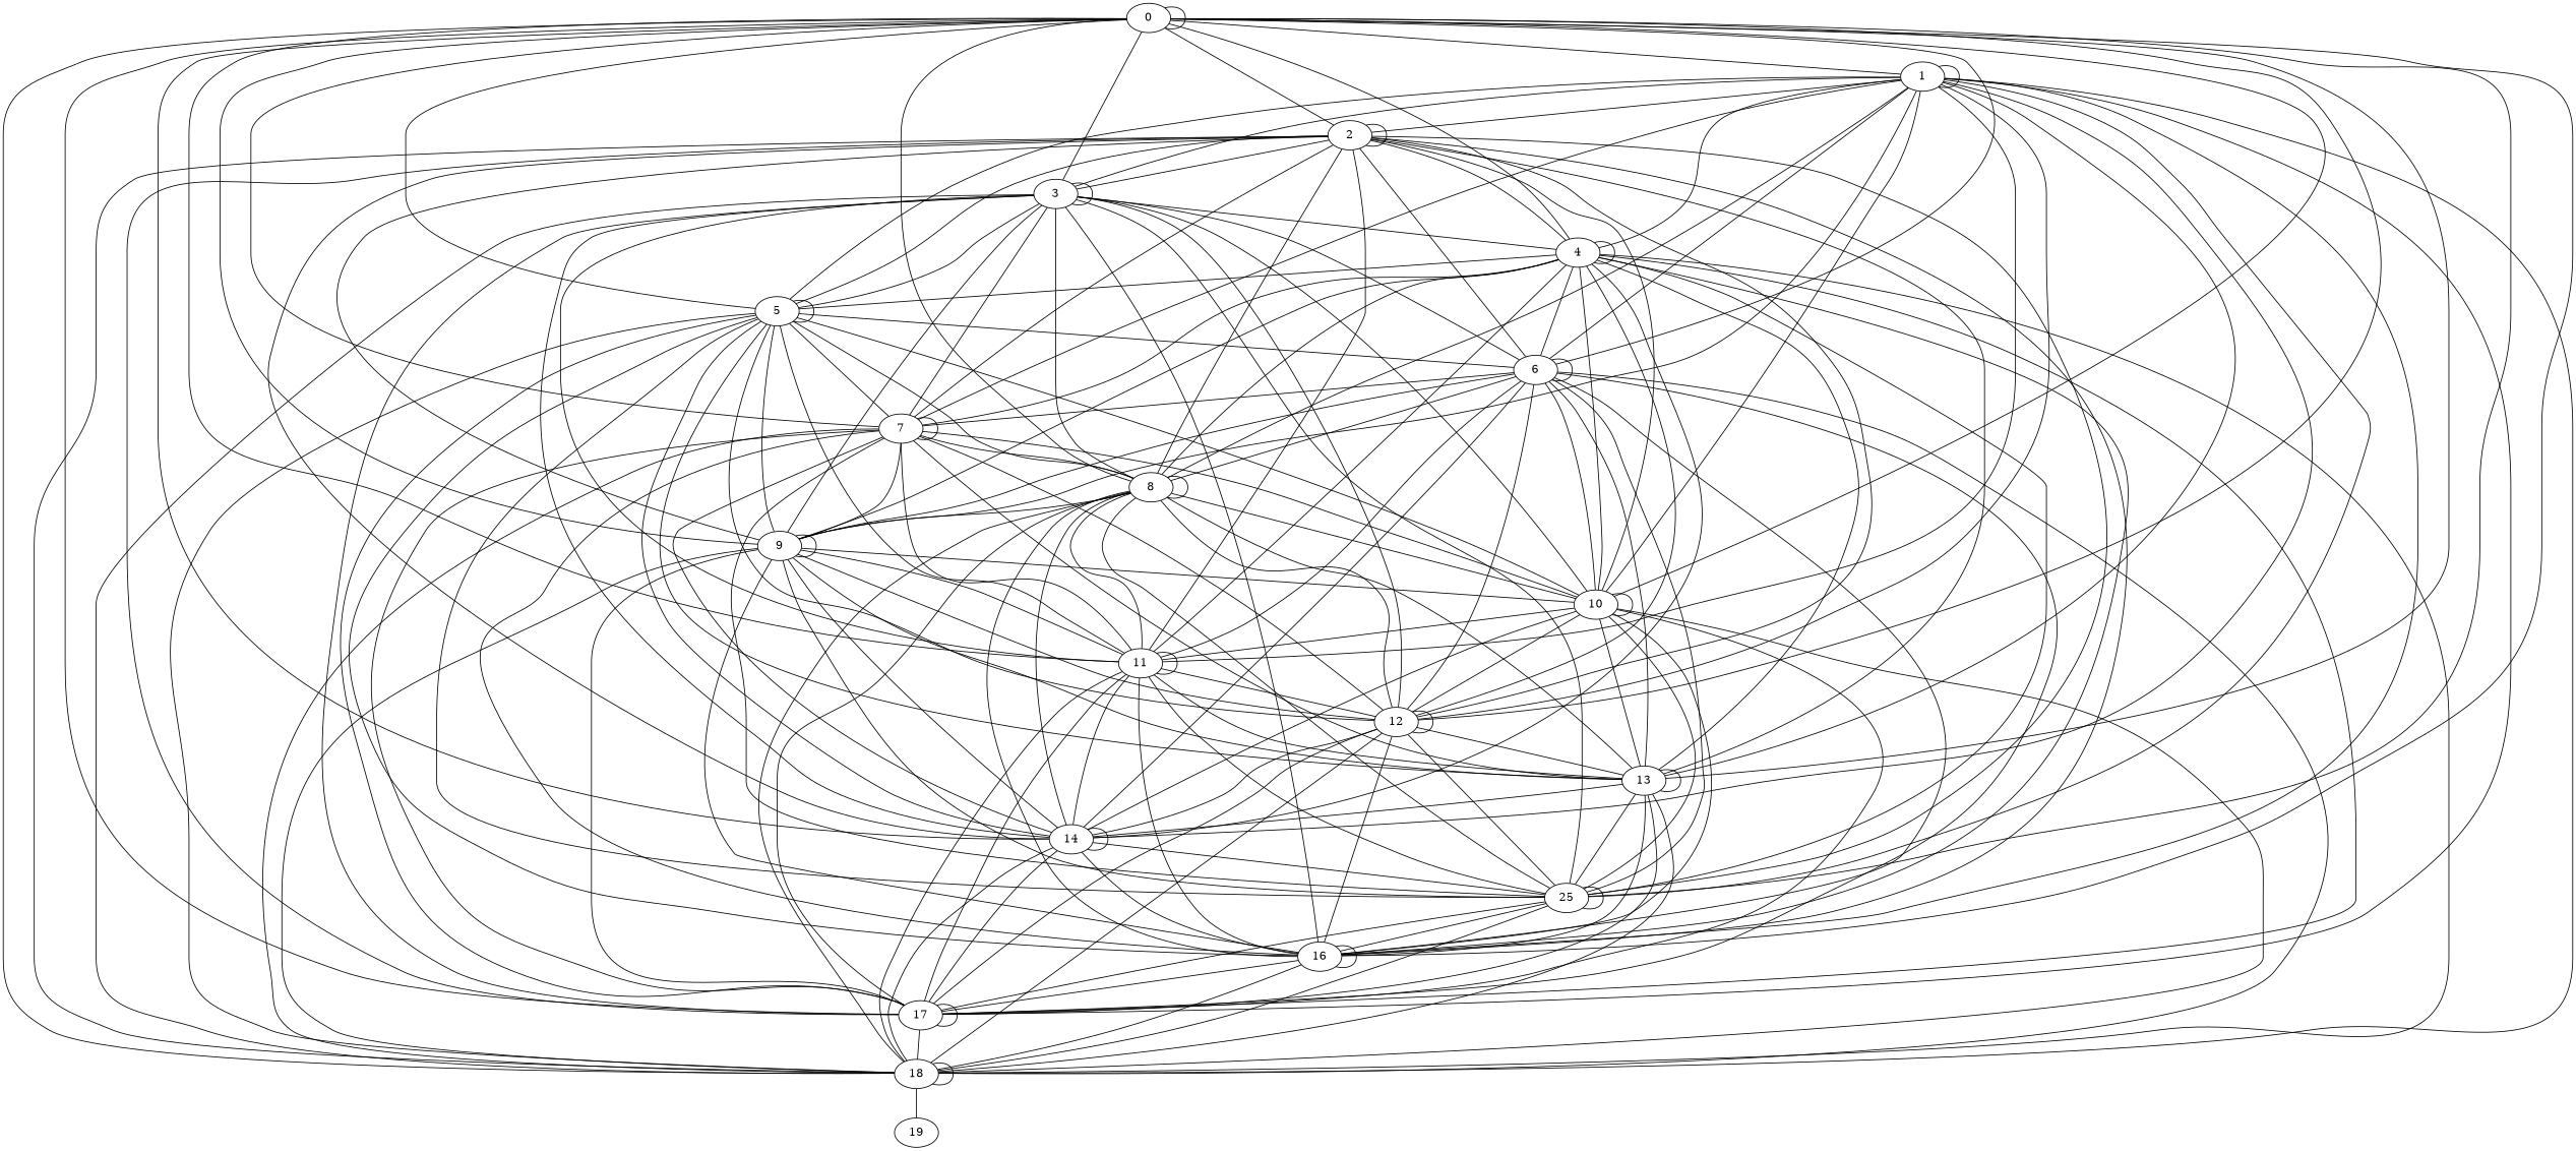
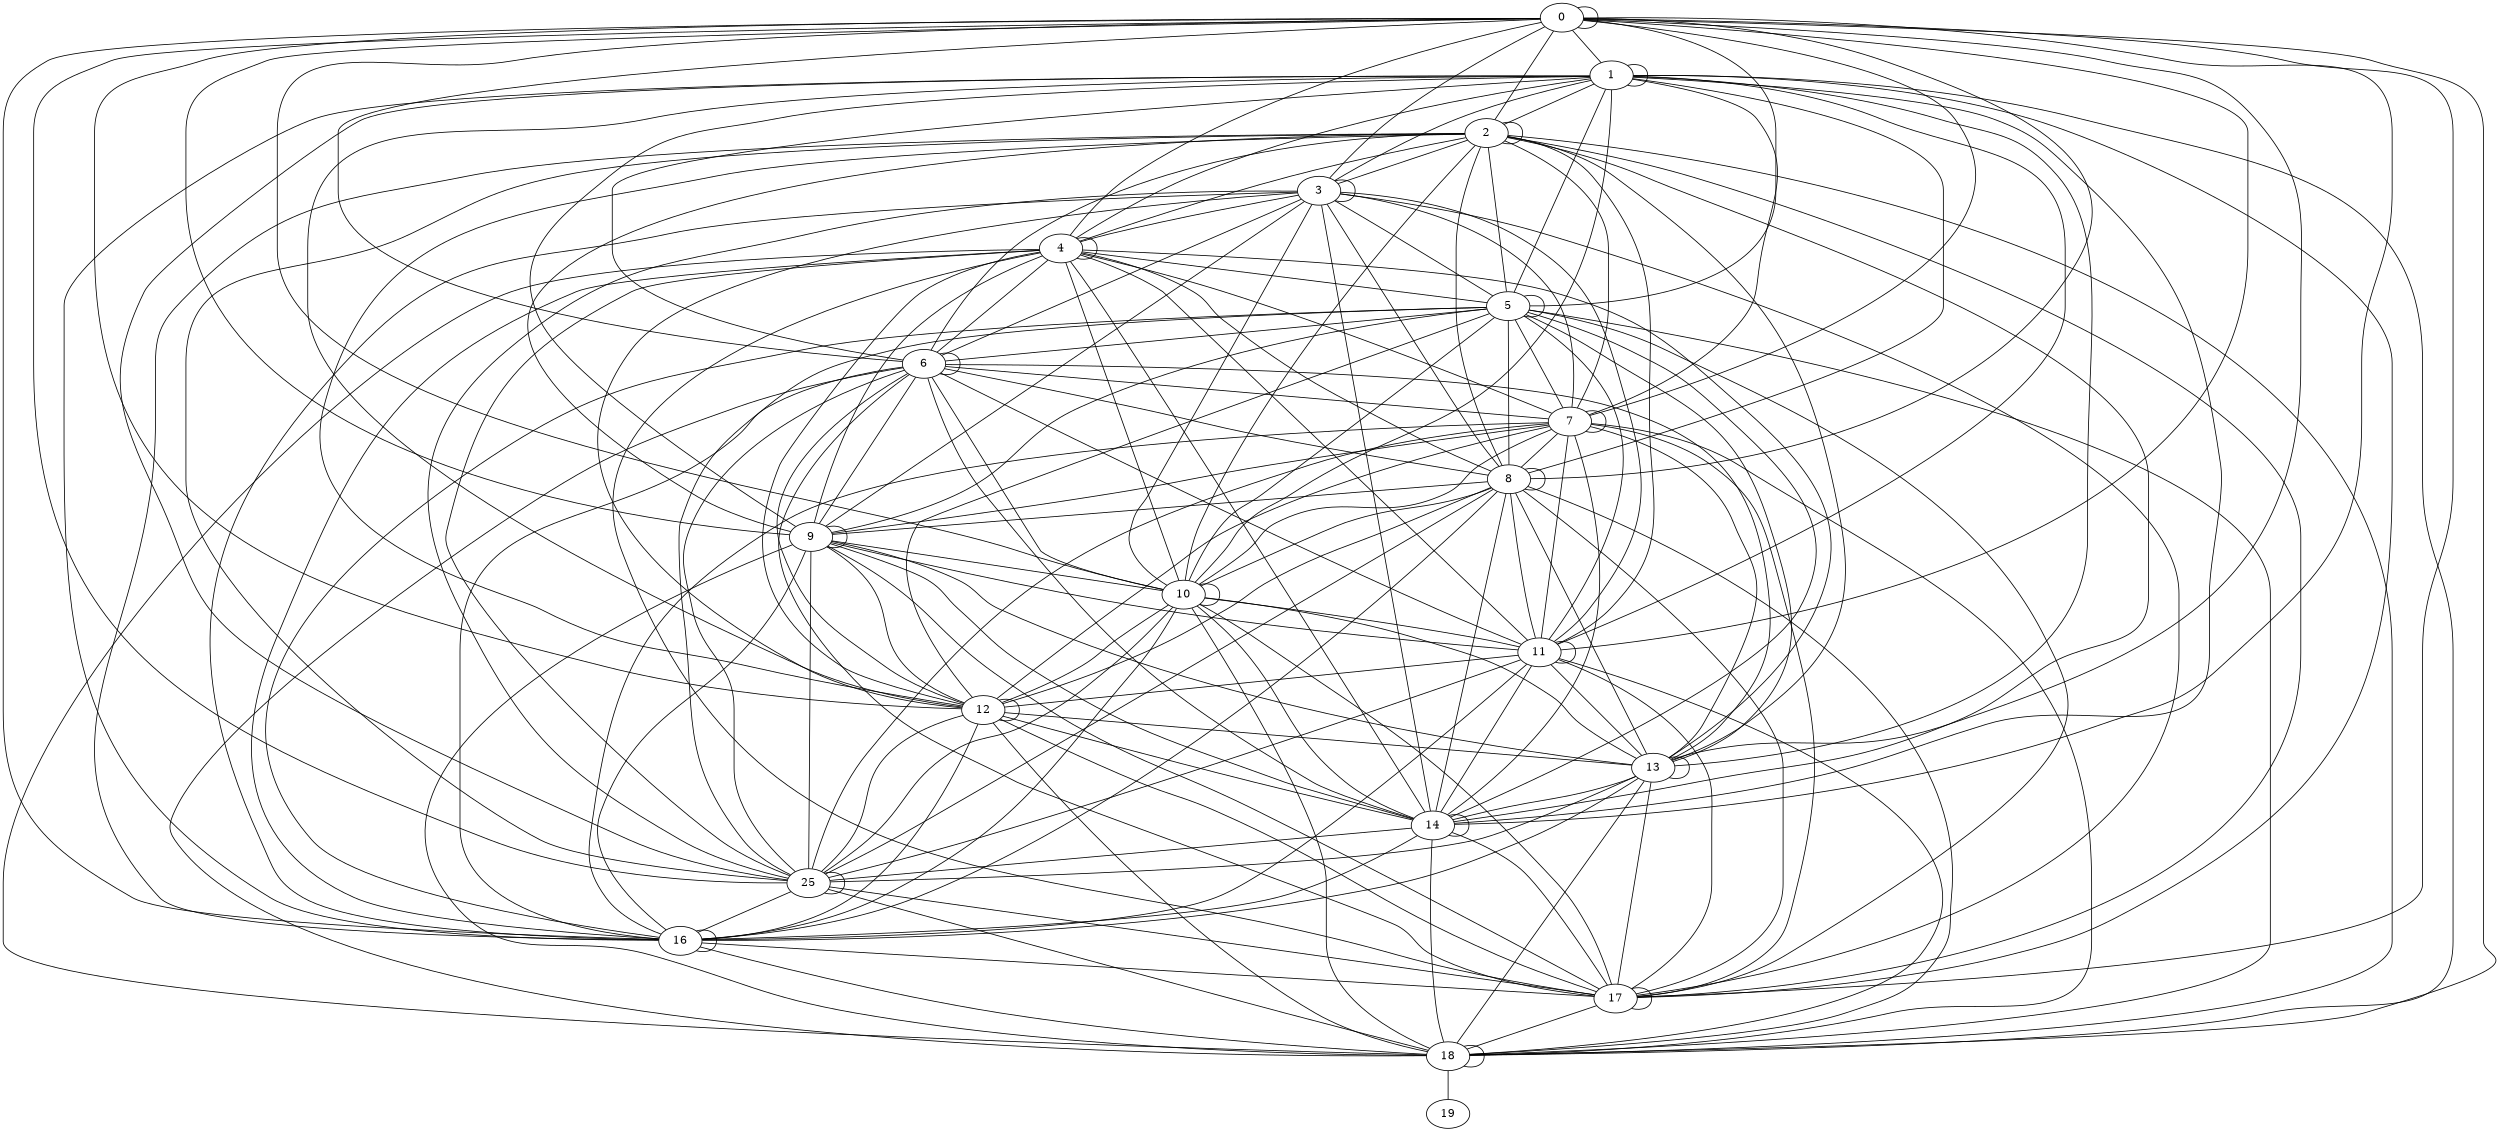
  graph {
    8
    9
    10
    11
    12
    13
    14
    17
    n9 [label=25]
    16
    18
    19
    0
    1
    2
    3
    4
    5
    6
    7
    8 -- 8
    8 -- 9
    8 -- 10
    8 -- 11
    8 -- 12
    8 -- 13
    8 -- 14
    8 -- 17
    8 -- n9
    8 -- 16
    8 -- 18
    9 -- 9
    9 -- 10
    9 -- 11
    9 -- 12
    9 -- 13
    9 -- 14
    9 -- 17
    9 -- n9
    9 -- 16
    9 -- 18
    10 -- 10
    10 -- 11
    10 -- 12
    10 -- 13
    10 -- 14
    10 -- 17
    10 -- n9
    10 -- 16
    10 -- 18
    11 -- 11
    11 -- 12
    11 -- 13
    11 -- 14
    11 -- 17
    11 -- n9
    11 -- 16
    11 -- 18
    12 -- 12
    12 -- 13
    12 -- 14
    12 -- 17
    12 -- n9
    12 -- 16
    12 -- 18
    13 -- 13
    13 -- 14
    13 -- 17
    13 -- n9
    13 -- 16
    13 -- 18
    14 -- 14
    14 -- 17
    14 -- n9
    14 -- 16
    14 -- 18
    17 -- 17
    17 -- 18
    n9 -- 17
    n9 -- n9
    n9 -- 16
    n9 -- 18
    16 -- 17
    16 -- 16
    16 -- 18
    18 -- 18
    18 -- 19
    0 -- 8
    0 -- 9
    0 -- 10
    0 -- 11
    0 -- 12
    0 -- 13
    0 -- 14
    0 -- 17
    0 -- n9
    0 -- 16
    0 -- 18
    0 -- 0
    0 -- 1
    0 -- 2
    0 -- 3
    0 -- 4
    0 -- 5
    0 -- 6
    0 -- 7
    1 -- 8
    1 -- 9
    1 -- 10
    1 -- 11
    1 -- 12
    1 -- 13
    1 -- 14
    1 -- 17
    1 -- n9
    1 -- 16
    1 -- 18
    1 -- 1
    1 -- 2
    1 -- 3
    1 -- 4
    1 -- 5
    1 -- 6
    1 -- 7
    2 -- 8
    2 -- 9
    2 -- 10
    2 -- 11
    2 -- 12
    2 -- 13
    2 -- 14
    2 -- 17
    2 -- n9
    2 -- 16
    2 -- 18
    2 -- 2
    2 -- 3
    2 -- 4
    2 -- 5
    2 -- 6
    2 -- 7
    3 -- 8
    3 -- 9
    3 -- 10
    3 -- 11
    3 -- 12
    3 -- 14
    3 -- 17
    3 -- n9
    3 -- 16
-   3 -- 18
    3 -- 3
    3 -- 4
    3 -- 5
    3 -- 6
    3 -- 7
    4 -- 8
    4 -- 9
    4 -- 10
    4 -- 11
    4 -- 12
    4 -- 13
    4 -- 14
    4 -- 17
    4 -- n9
    4 -- 16
    4 -- 18
    4 -- 4
    4 -- 5
    4 -- 6
    4 -- 7
    5 -- 8
    5 -- 9
    5 -- 10
    5 -- 11
    5 -- 12
    5 -- 13
    5 -- 14
    5 -- 17
    5 -- n9
    5 -- 16
    5 -- 18
    5 -- 5
    5 -- 6
    5 -- 7
    6 -- 8
    6 -- 9
    6 -- 10
    6 -- 11
    6 -- 12
    6 -- 13
    6 -- 14
    6 -- 17
    6 -- n9
    6 -- 16
    6 -- 18
    6 -- 6
    6 -- 7
    7 -- 8
    7 -- 9
    7 -- 10
    7 -- 11
    7 -- 12
    7 -- 13
    7 -- 14
    7 -- 17
    7 -- n9
    7 -- 16
    7 -- 18
    7 -- 7
  }
